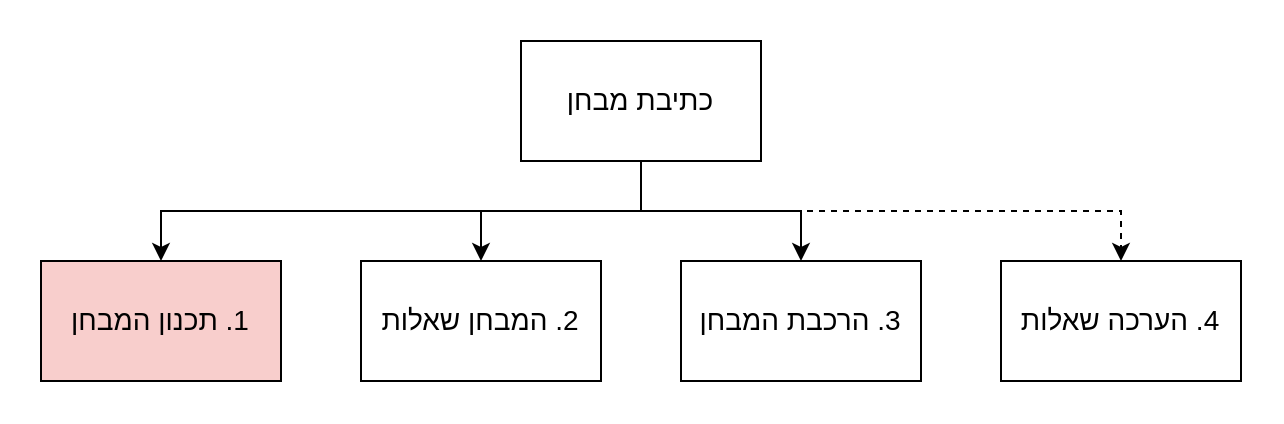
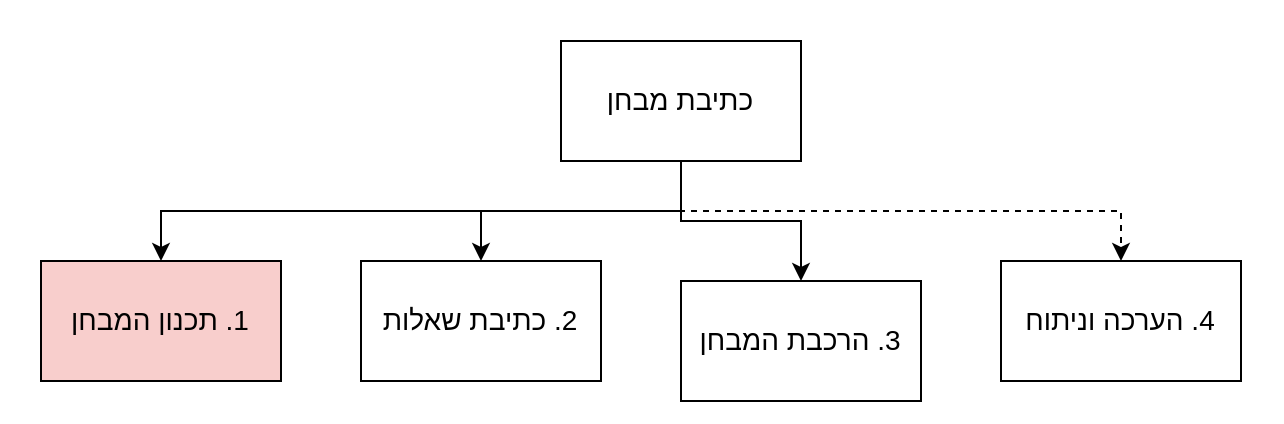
  <mxCell id="0" />
  <mxCell id="1" parent="0" />
- <mxCell id="2" value="&lt;div style=&quot;direction: rtl; font-size: 14px;&quot;&gt;&lt;span style=&quot;background-color: initial; font-size: 14px;&quot;&gt;2. המבחן שאלות&lt;/span&gt;&lt;/div&gt;" style="rounded=0;whiteSpace=wrap;html=1;align=center;textDirection=rtl;fontSize=14;" vertex="1" parent="1"><mxGeometry x="180" y="130" width="120" height="60" as="geometry" /></mxCell>
- <mxCell id="3" value="&lt;div style=&quot;direction: rtl; font-size: 14px;&quot;&gt;&lt;span style=&quot;background-color: initial; font-size: 14px;&quot;&gt;3. הרכבת המבחן&lt;/span&gt;&lt;/div&gt;" style="rounded=0;whiteSpace=wrap;html=1;align=center;textDirection=rtl;fontSize=14;" vertex="1" parent="1"><mxGeometry x="340" y="130" width="120" height="60" as="geometry" /></mxCell>
- <mxCell id="4" value="&lt;div style=&quot;direction: rtl; font-size: 14px;&quot;&gt;&lt;span style=&quot;background-color: initial; font-size: 14px;&quot;&gt;4. הערכה שאלות&lt;/span&gt;&lt;/div&gt;" style="rounded=0;whiteSpace=wrap;html=1;align=center;textDirection=rtl;fontSize=14;" vertex="1" parent="1"><mxGeometry x="500" y="130" width="120" height="60" as="geometry" /></mxCell>
+ <mxCell id="2" value="&lt;div style=&quot;direction: rtl; font-size: 14px;&quot;&gt;&lt;span style=&quot;background-color: initial; font-size: 14px;&quot;&gt;2. כתיבת שאלות&lt;/span&gt;&lt;/div&gt;" style="rounded=0;whiteSpace=wrap;html=1;align=center;textDirection=rtl;fontSize=14;" vertex="1" parent="1"><mxGeometry x="180" y="130" width="120" height="60" as="geometry" /></mxCell>
+ <mxCell id="3" value="&lt;div style=&quot;direction: rtl; font-size: 14px;&quot;&gt;&lt;span style=&quot;background-color: initial; font-size: 14px;&quot;&gt;3. הרכבת המבחן&lt;/span&gt;&lt;/div&gt;" style="rounded=0;whiteSpace=wrap;html=1;align=center;textDirection=rtl;fontSize=14;" vertex="1" parent="1"><mxGeometry x="340" y="140" width="120" height="60" as="geometry" /></mxCell>
+ <mxCell id="4" value="&lt;div style=&quot;direction: rtl; font-size: 14px;&quot;&gt;&lt;span style=&quot;background-color: initial; font-size: 14px;&quot;&gt;4. הערכה וניתוח&lt;/span&gt;&lt;/div&gt;" style="rounded=0;whiteSpace=wrap;html=1;align=center;textDirection=rtl;fontSize=14;" vertex="1" parent="1"><mxGeometry x="500" y="130" width="120" height="60" as="geometry" /></mxCell>
  <mxCell id="5" value="&lt;div style=&quot;direction: rtl; font-size: 14px;&quot;&gt;&lt;span style=&quot;background-color: initial; font-size: 14px;&quot;&gt;1. תכנון המבחן&lt;/span&gt;&lt;/div&gt;" style="rounded=0;whiteSpace=wrap;html=1;align=center;textDirection=rtl;fontSize=14;fillColor=#f8cecc;" vertex="1" parent="1"><mxGeometry x="20" y="130" width="120" height="60" as="geometry" /></mxCell>
  <mxCell id="6" style="edgeStyle=orthogonalEdgeStyle;rounded=0;orthogonalLoop=1;jettySize=auto;html=1;exitX=0.5;exitY=1;exitDx=0;exitDy=0;entryX=0.5;entryY=0;entryDx=0;entryDy=0;" edge="1" parent="1" source="10" target="5"><mxGeometry relative="1" as="geometry" /></mxCell>
  <mxCell id="7" style="edgeStyle=orthogonalEdgeStyle;rounded=0;orthogonalLoop=1;jettySize=auto;html=1;exitX=0.5;exitY=1;exitDx=0;exitDy=0;entryX=0.5;entryY=0;entryDx=0;entryDy=0;" edge="1" parent="1" source="10" target="2"><mxGeometry relative="1" as="geometry" /></mxCell>
  <mxCell id="8" style="edgeStyle=orthogonalEdgeStyle;rounded=0;orthogonalLoop=1;jettySize=auto;html=1;exitX=0.5;exitY=1;exitDx=0;exitDy=0;entryX=0.5;entryY=0;entryDx=0;entryDy=0;" edge="1" parent="1" source="10" target="3"><mxGeometry relative="1" as="geometry" /></mxCell>
  <mxCell id="9" style="edgeStyle=orthogonalEdgeStyle;rounded=0;orthogonalLoop=1;jettySize=auto;html=1;exitX=0.5;exitY=1;exitDx=0;exitDy=0;entryX=0.5;entryY=0;entryDx=0;entryDy=0;dashed=1;" edge="1" parent="1" source="10" target="4"><mxGeometry relative="1" as="geometry" /></mxCell>
- <mxCell id="10" value="כתיבת מבחן" style="rounded=0;whiteSpace=wrap;html=1;fontSize=14;textDirection=rtl;" vertex="1" parent="1"><mxGeometry x="260" y="20" width="120" height="60" as="geometry" /></mxCell>
+ <mxCell id="10" value="כתיבת מבחן" style="rounded=0;whiteSpace=wrap;html=1;fontSize=14;textDirection=rtl;" vertex="1" parent="1"><mxGeometry x="280" y="20" width="120" height="60" as="geometry" /></mxCell>
